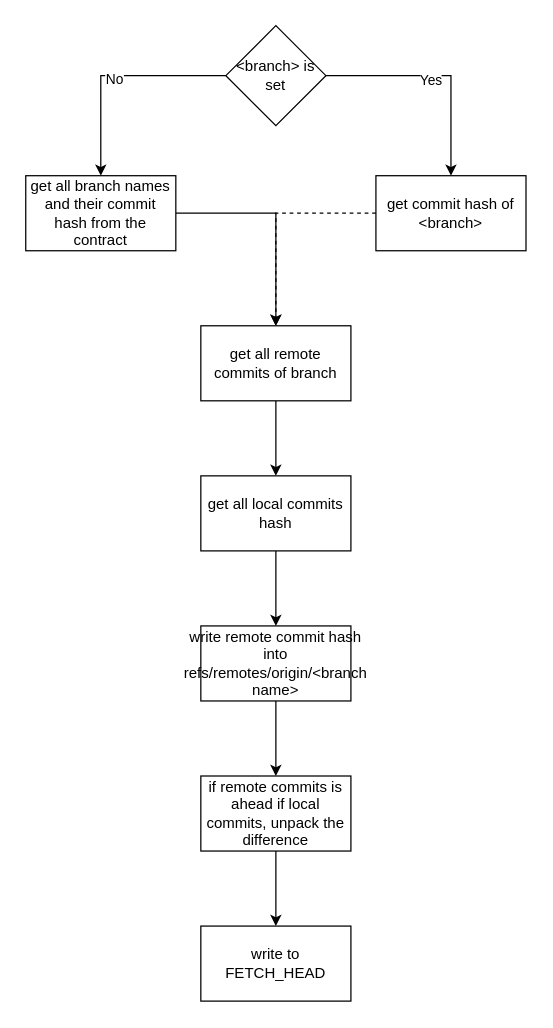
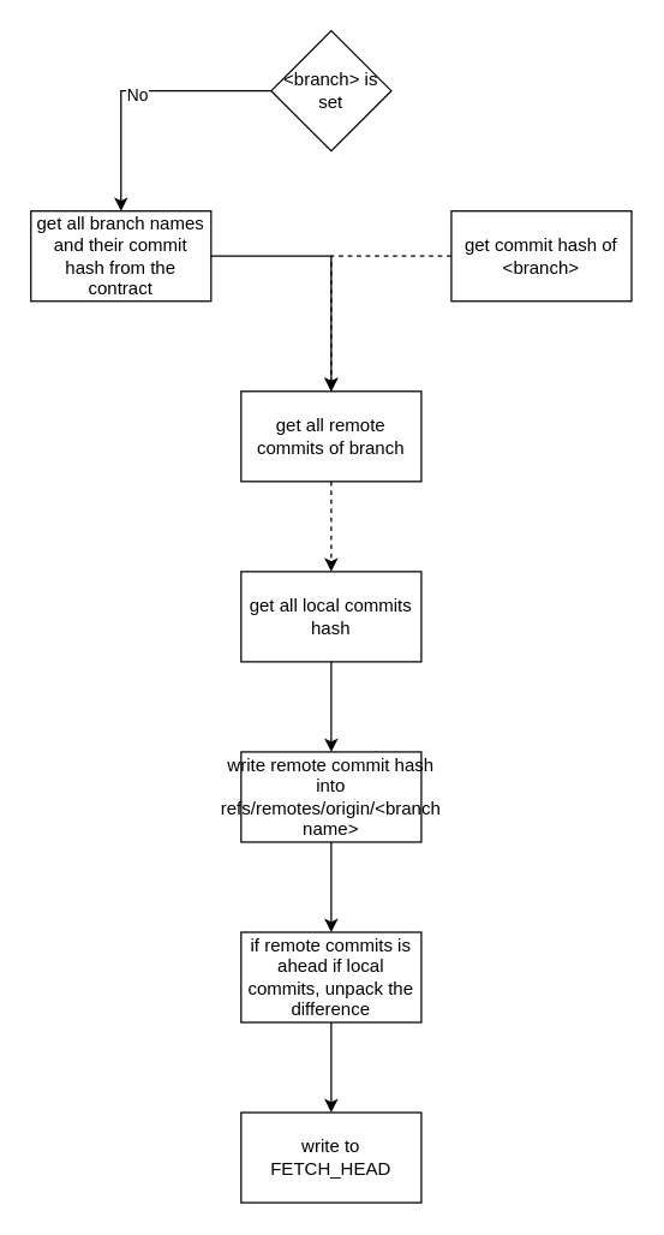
  <mxCell id="0" />
  <mxCell id="1" parent="0" />
  <mxCell id="2" style="edgeStyle=orthogonalEdgeStyle;rounded=0;orthogonalLoop=1;jettySize=auto;html=1;" edge="1" parent="1" source="6" target="8"><mxGeometry relative="1" as="geometry" /></mxCell>
  <mxCell id="3" value="No" style="edgeLabel;html=1;align=center;verticalAlign=middle;resizable=0;points=[];" vertex="1" connectable="0" parent="2"><mxGeometry y="2" relative="1" as="geometry"><mxPoint as="offset" /></mxGeometry></mxCell>
- <mxCell id="4" style="edgeStyle=orthogonalEdgeStyle;rounded=0;orthogonalLoop=1;jettySize=auto;html=1;entryX=0.5;entryY=0;entryDx=0;entryDy=0;" edge="1" parent="1" source="6" target="10"><mxGeometry relative="1" as="geometry" /></mxCell>
- <mxCell id="5" value="Yes" style="edgeLabel;html=1;align=center;verticalAlign=middle;resizable=0;points=[];" vertex="1" connectable="0" parent="4"><mxGeometry x="-0.078" y="-3" relative="1" as="geometry"><mxPoint as="offset" /></mxGeometry></mxCell>
  <mxCell id="6" value="&amp;lt;branch&amp;gt; is set" style="rhombus;whiteSpace=wrap;html=1;" vertex="1" parent="1"><mxGeometry x="180" y="20" width="80" height="80" as="geometry" /></mxCell>
  <mxCell id="7" style="edgeStyle=orthogonalEdgeStyle;rounded=0;orthogonalLoop=1;jettySize=auto;html=1;entryX=0.5;entryY=0;entryDx=0;entryDy=0;" edge="1" parent="1" source="8" target="12"><mxGeometry relative="1" as="geometry" /></mxCell>
  <mxCell id="8" value="get all branch names and their commit hash from the contract" style="rounded=0;whiteSpace=wrap;html=1;" vertex="1" parent="1"><mxGeometry x="20" y="140" width="120" height="60" as="geometry" /></mxCell>
  <mxCell id="9" style="edgeStyle=orthogonalEdgeStyle;rounded=0;orthogonalLoop=1;jettySize=auto;html=1;entryX=0.5;entryY=0;entryDx=0;entryDy=0;dashed=1;" edge="1" parent="1" source="10" target="12"><mxGeometry relative="1" as="geometry" /></mxCell>
  <mxCell id="10" value="get commit hash of &amp;lt;branch&amp;gt;" style="rounded=0;whiteSpace=wrap;html=1;" vertex="1" parent="1"><mxGeometry x="300" y="140" width="120" height="60" as="geometry" /></mxCell>
- <mxCell id="11" style="edgeStyle=orthogonalEdgeStyle;rounded=0;orthogonalLoop=1;jettySize=auto;html=1;" edge="1" parent="1" source="12" target="14"><mxGeometry relative="1" as="geometry" /></mxCell>
+ <mxCell id="11" style="edgeStyle=orthogonalEdgeStyle;rounded=0;orthogonalLoop=1;jettySize=auto;html=1;dashed=1;" edge="1" parent="1" source="12" target="14"><mxGeometry relative="1" as="geometry" /></mxCell>
  <mxCell id="12" value="get all remote commits of branch" style="rounded=0;whiteSpace=wrap;html=1;" vertex="1" parent="1"><mxGeometry x="160" y="260" width="120" height="60" as="geometry" /></mxCell>
  <mxCell id="13" style="edgeStyle=orthogonalEdgeStyle;rounded=0;orthogonalLoop=1;jettySize=auto;html=1;entryX=0.5;entryY=0;entryDx=0;entryDy=0;" edge="1" parent="1" source="14" target="16"><mxGeometry relative="1" as="geometry" /></mxCell>
  <mxCell id="14" value="&lt;div&gt;get all local commits&lt;/div&gt;&lt;div&gt;hash&lt;br&gt;&lt;/div&gt;" style="rounded=0;whiteSpace=wrap;html=1;" vertex="1" parent="1"><mxGeometry x="160" y="380" width="120" height="60" as="geometry" /></mxCell>
  <mxCell id="15" style="edgeStyle=orthogonalEdgeStyle;rounded=0;orthogonalLoop=1;jettySize=auto;html=1;entryX=0.5;entryY=0;entryDx=0;entryDy=0;" edge="1" parent="1" source="16" target="18"><mxGeometry relative="1" as="geometry" /></mxCell>
  <mxCell id="16" value="write remote commit hash into refs/remotes/origin/&amp;lt;branch name&amp;gt;" style="rounded=0;whiteSpace=wrap;html=1;" vertex="1" parent="1"><mxGeometry x="160" y="500" width="120" height="60" as="geometry" /></mxCell>
  <mxCell id="17" style="edgeStyle=orthogonalEdgeStyle;rounded=0;orthogonalLoop=1;jettySize=auto;html=1;" edge="1" parent="1" source="18" target="19"><mxGeometry relative="1" as="geometry" /></mxCell>
  <mxCell id="18" value="if remote commits is ahead if local commits, unpack the difference" style="rounded=0;whiteSpace=wrap;html=1;" vertex="1" parent="1"><mxGeometry x="160" y="620" width="120" height="60" as="geometry" /></mxCell>
  <mxCell id="19" value="write to FETCH_HEAD" style="rounded=0;whiteSpace=wrap;html=1;" vertex="1" parent="1"><mxGeometry x="160" y="740" width="120" height="60" as="geometry" /></mxCell>
